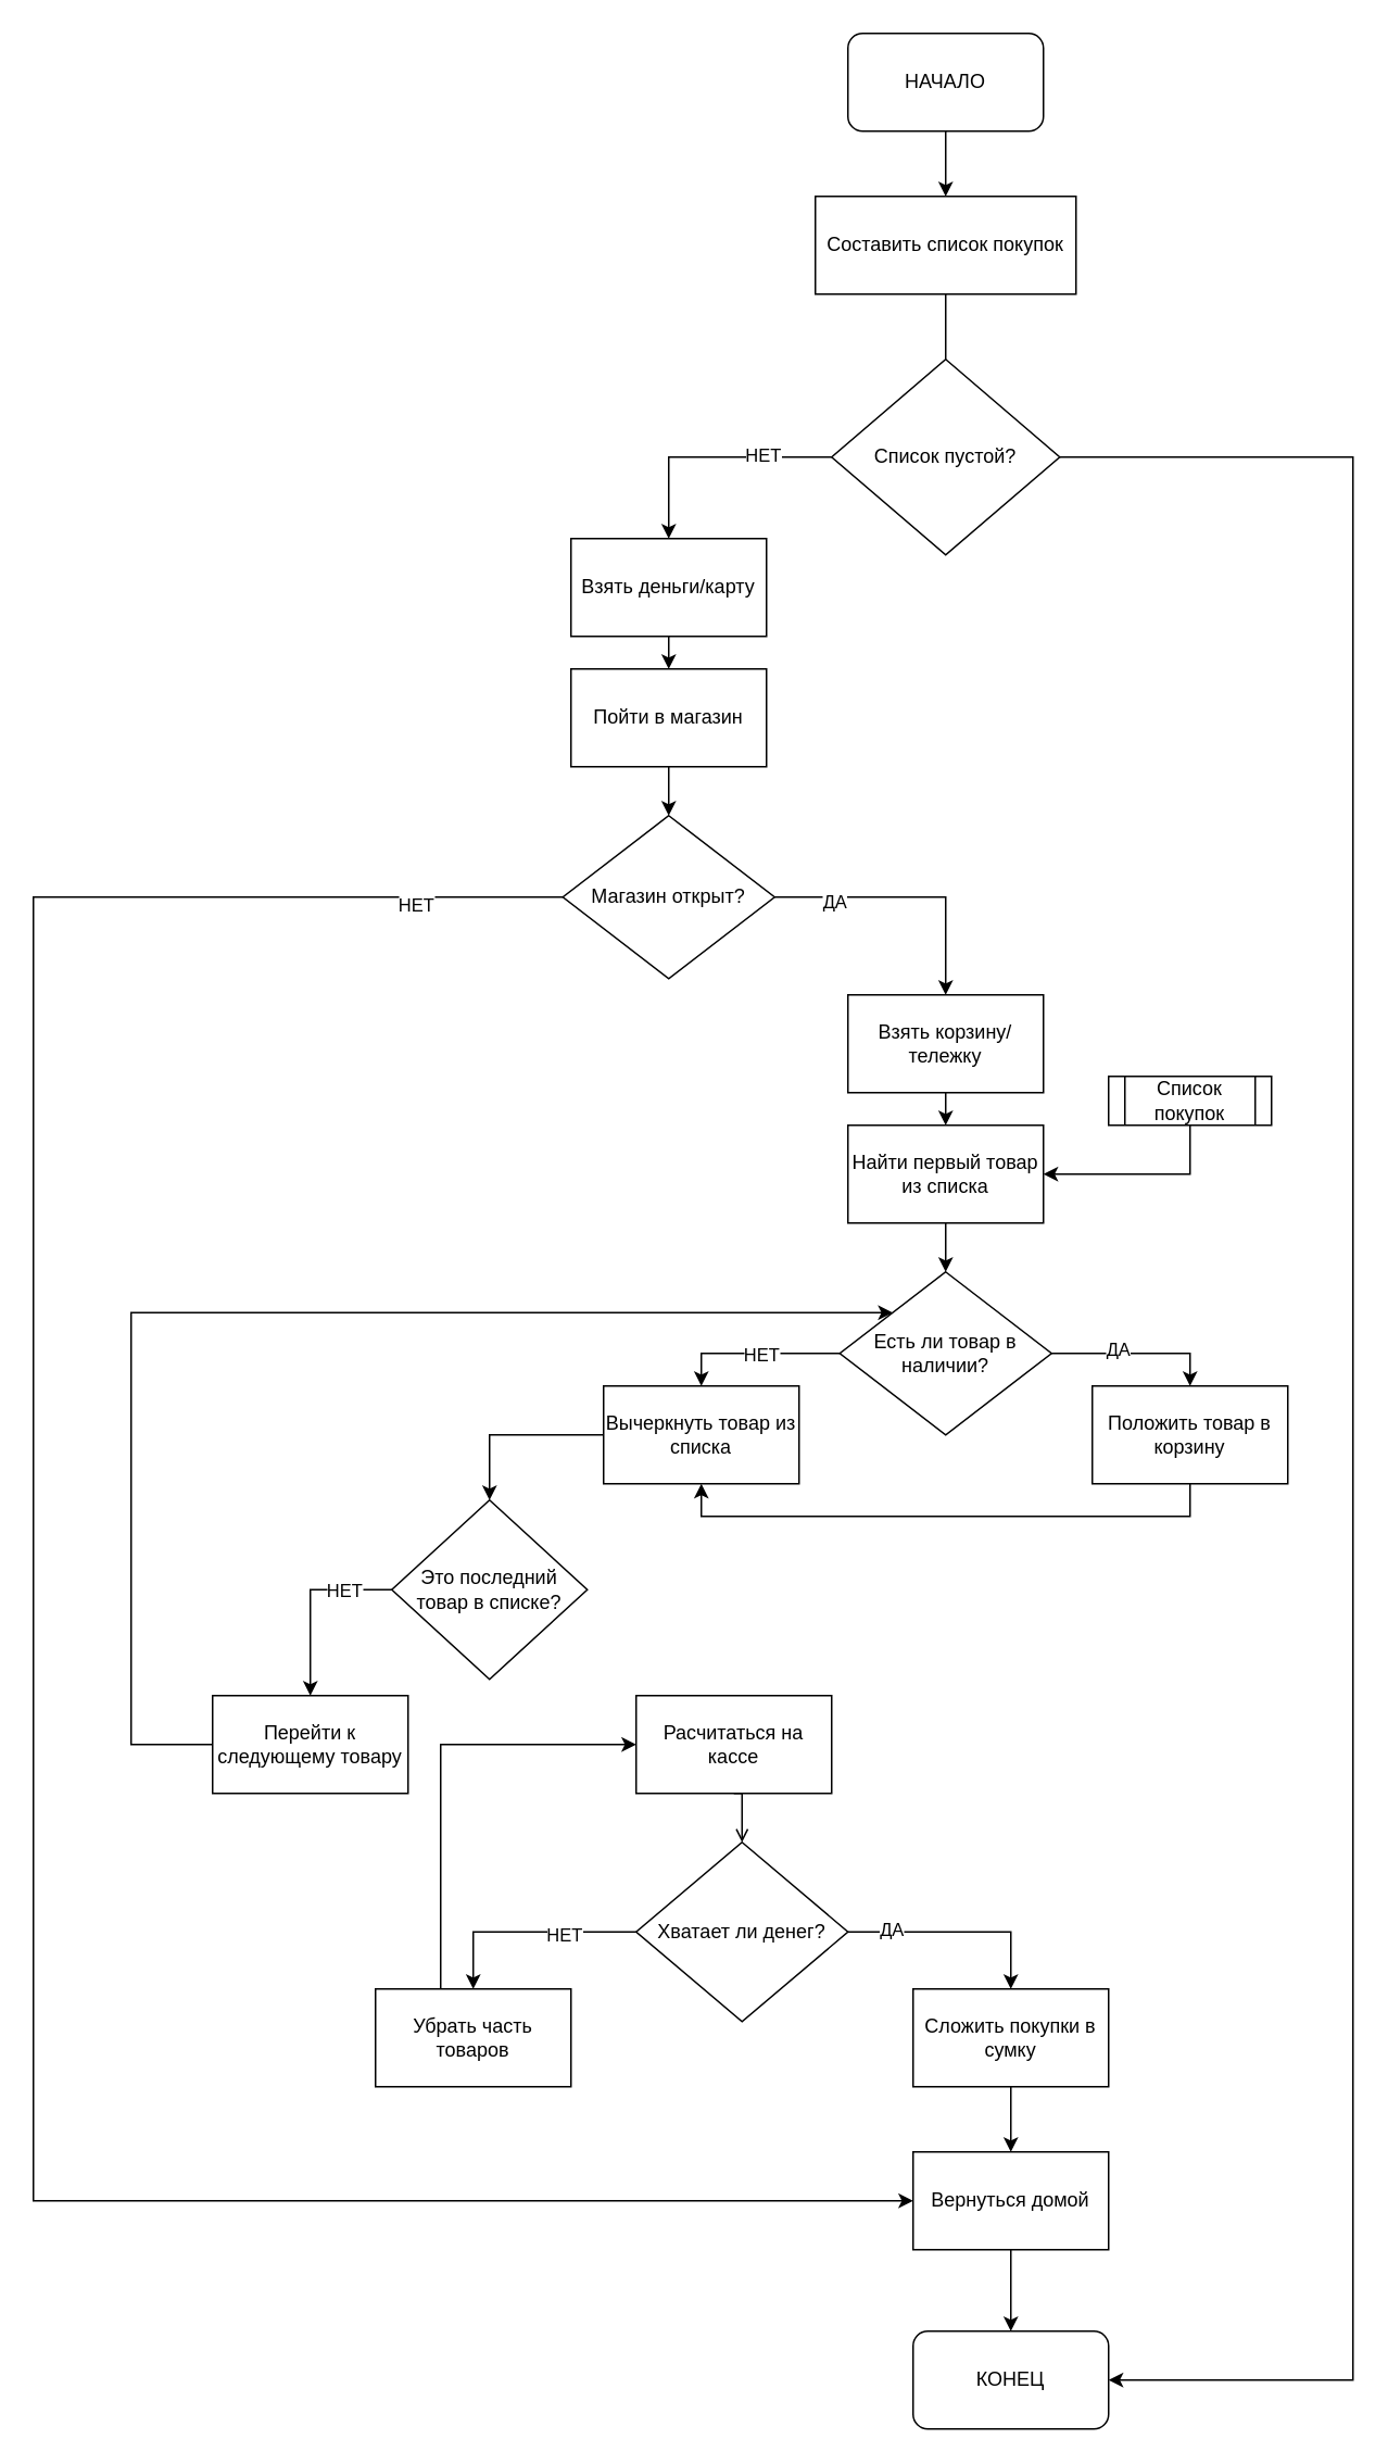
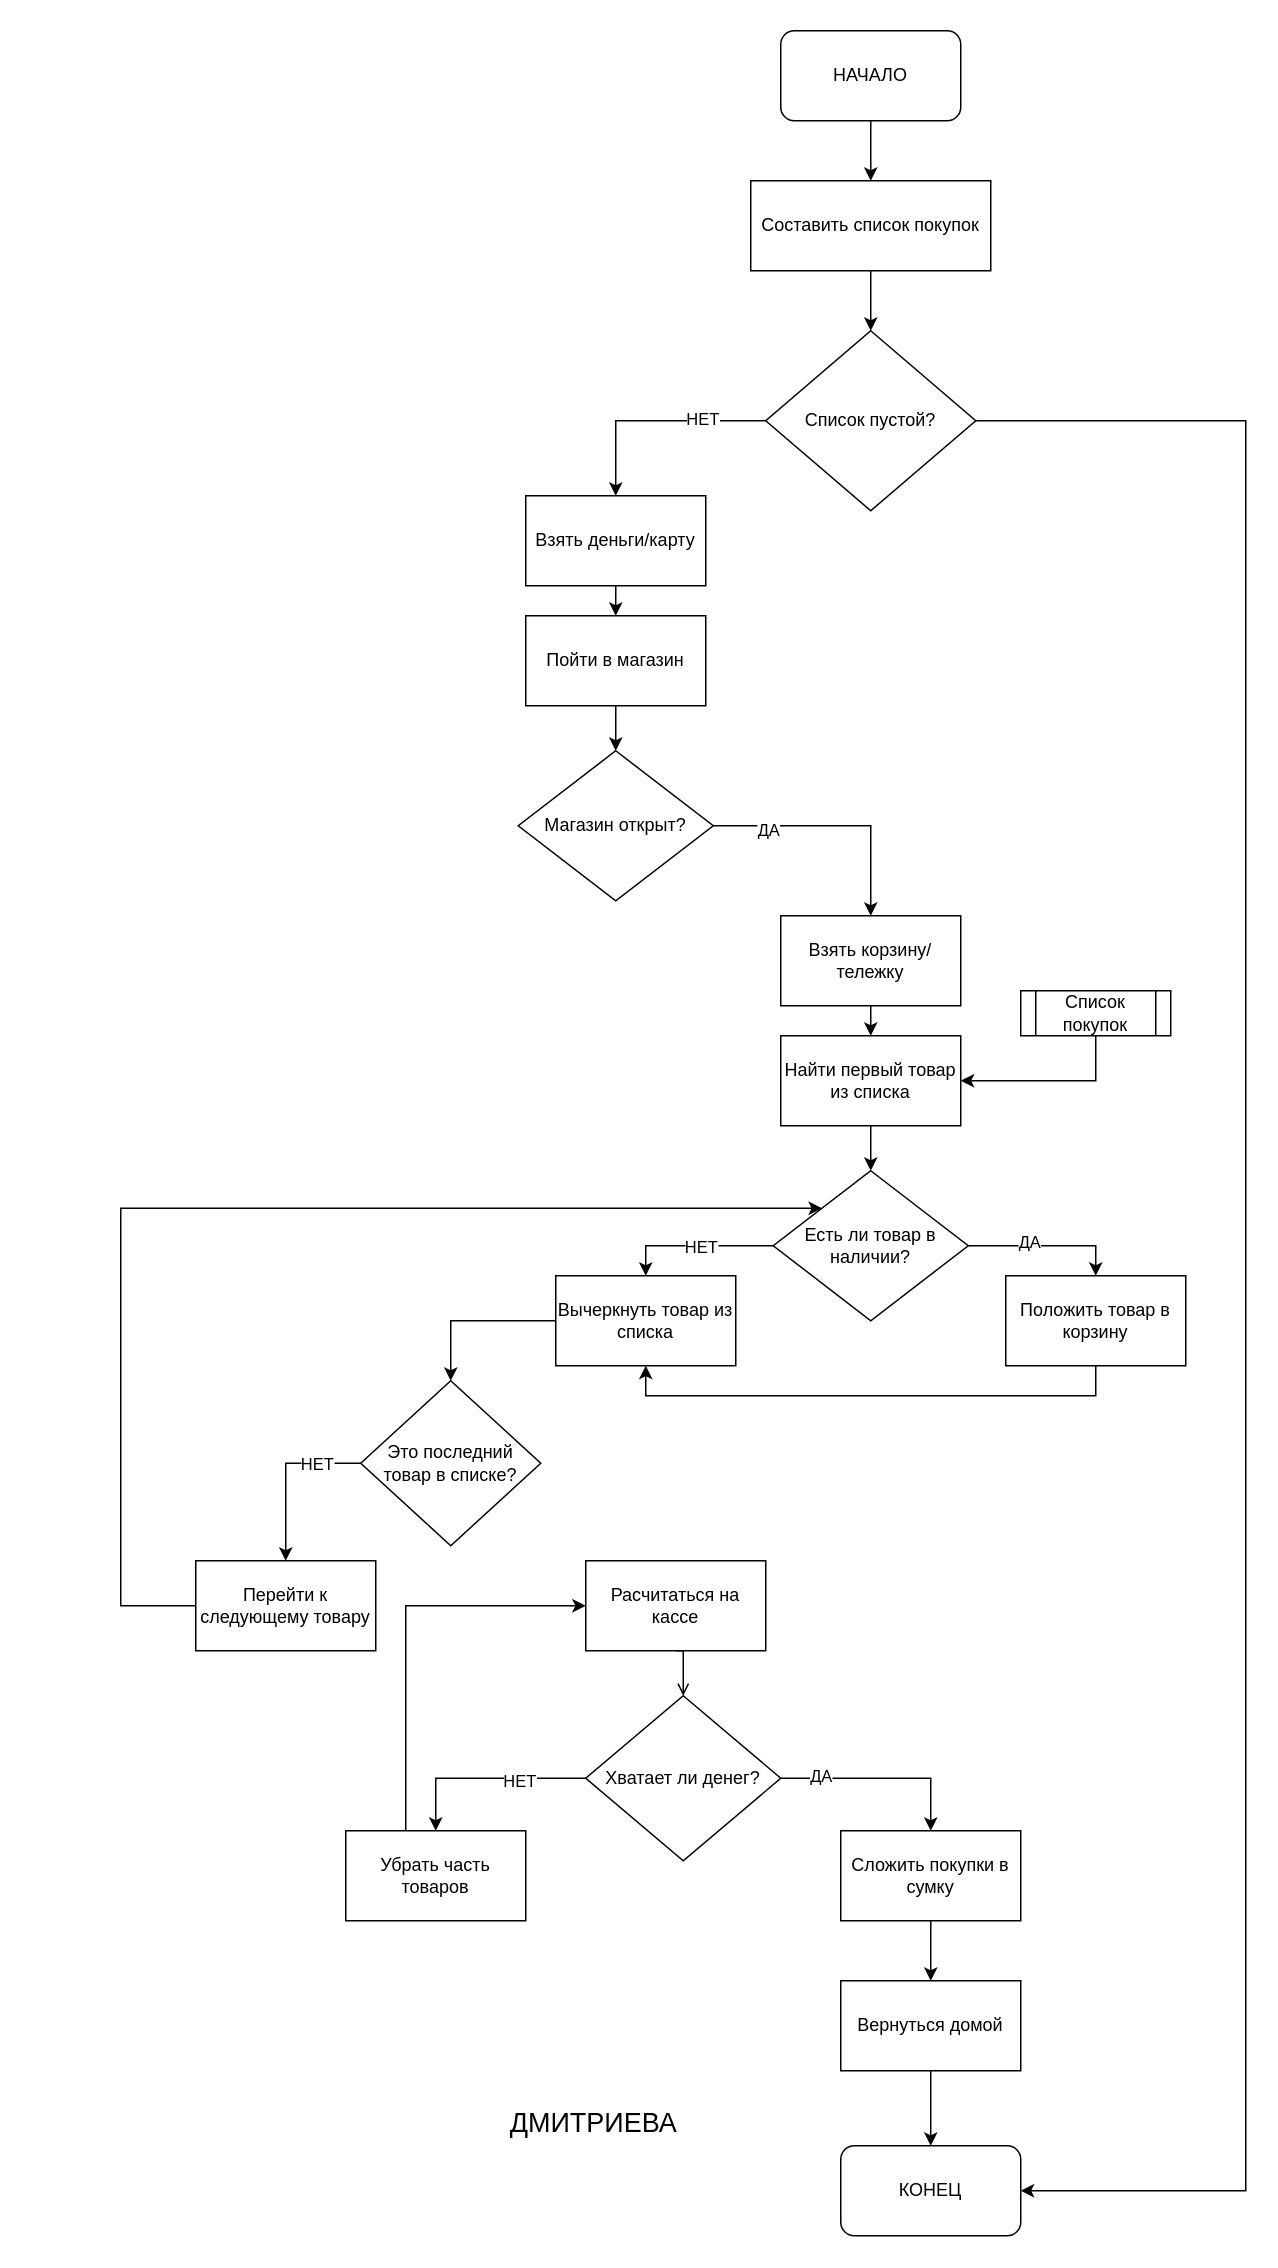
  <mxCell id="0" />
  <mxCell id="1" parent="0" />
  <mxCell id="2" style="edgeStyle=orthogonalEdgeStyle;rounded=0;orthogonalLoop=1;jettySize=auto;html=1;exitX=0.5;exitY=1;exitDx=0;exitDy=0;entryX=0.5;entryY=0;entryDx=0;entryDy=0;" edge="1" parent="1" source="3" target="5"><mxGeometry relative="1" as="geometry" /></mxCell>
  <mxCell id="3" value="НАЧАЛО" style="rounded=1;whiteSpace=wrap;html=1;" vertex="1" parent="1"><mxGeometry x="520" y="20" width="120" height="60" as="geometry" /></mxCell>
- <mxCell id="4" style="edgeStyle=orthogonalEdgeStyle;rounded=0;orthogonalLoop=1;jettySize=auto;html=1;exitX=0.5;exitY=1;exitDx=0;exitDy=0;entryX=0.5;entryY=0;entryDx=0;entryDy=0;endArrow=none;" edge="1" parent="1" source="5" target="9"><mxGeometry relative="1" as="geometry" /></mxCell>
+ <mxCell id="4" style="edgeStyle=orthogonalEdgeStyle;rounded=0;orthogonalLoop=1;jettySize=auto;html=1;exitX=0.5;exitY=1;exitDx=0;exitDy=0;entryX=0.5;entryY=0;entryDx=0;entryDy=0;" edge="1" parent="1" source="5" target="9"><mxGeometry relative="1" as="geometry" /></mxCell>
  <mxCell id="5" value="Составить список покупок" style="rounded=0;whiteSpace=wrap;html=1;" vertex="1" parent="1"><mxGeometry x="500" y="120" width="160" height="60" as="geometry" /></mxCell>
  <mxCell id="6" style="edgeStyle=orthogonalEdgeStyle;rounded=0;orthogonalLoop=1;jettySize=auto;html=1;entryX=0.5;entryY=0;entryDx=0;entryDy=0;" edge="1" parent="1" source="9" target="11"><mxGeometry relative="1" as="geometry" /></mxCell>
  <mxCell id="7" value="НЕТ" style="edgeLabel;html=1;align=center;verticalAlign=middle;resizable=0;points=[];" vertex="1" connectable="0" parent="6"><mxGeometry x="-0.432" y="-2" relative="1" as="geometry"><mxPoint as="offset" /></mxGeometry></mxCell>
  <mxCell id="8" style="edgeStyle=orthogonalEdgeStyle;rounded=0;orthogonalLoop=1;jettySize=auto;html=1;exitX=1;exitY=0.5;exitDx=0;exitDy=0;entryX=1;entryY=0.5;entryDx=0;entryDy=0;" edge="1" parent="1" source="9" target="52"><mxGeometry relative="1" as="geometry"><Array as="points"><mxPoint x="830" y="280" /><mxPoint x="830" y="1460" /></Array></mxGeometry></mxCell>
  <mxCell id="9" value="Список пустой?" style="rhombus;whiteSpace=wrap;html=1;" vertex="1" parent="1"><mxGeometry x="510" y="220" width="140" height="120" as="geometry" /></mxCell>
  <mxCell id="10" style="edgeStyle=orthogonalEdgeStyle;rounded=0;orthogonalLoop=1;jettySize=auto;html=1;exitX=0.5;exitY=1;exitDx=0;exitDy=0;entryX=0.5;entryY=0;entryDx=0;entryDy=0;" edge="1" parent="1" source="11" target="13"><mxGeometry relative="1" as="geometry" /></mxCell>
  <mxCell id="11" value="Взять деньги/карту" style="rounded=0;whiteSpace=wrap;html=1;" vertex="1" parent="1"><mxGeometry x="350" y="330" width="120" height="60" as="geometry" /></mxCell>
  <mxCell id="12" style="edgeStyle=orthogonalEdgeStyle;rounded=0;orthogonalLoop=1;jettySize=auto;html=1;exitX=0.5;exitY=1;exitDx=0;exitDy=0;entryX=0.5;entryY=0;entryDx=0;entryDy=0;" edge="1" parent="1" source="13" target="18"><mxGeometry relative="1" as="geometry" /></mxCell>
  <mxCell id="13" value="Пойти в магазин" style="rounded=0;whiteSpace=wrap;html=1;" vertex="1" parent="1"><mxGeometry x="350" y="410" width="120" height="60" as="geometry" /></mxCell>
  <mxCell id="14" style="edgeStyle=orthogonalEdgeStyle;rounded=0;orthogonalLoop=1;jettySize=auto;html=1;exitX=1;exitY=0.5;exitDx=0;exitDy=0;entryX=0.5;entryY=0;entryDx=0;entryDy=0;" edge="1" parent="1" source="18" target="20"><mxGeometry relative="1" as="geometry" /></mxCell>
  <mxCell id="15" value="ДА" style="edgeLabel;html=1;align=center;verticalAlign=middle;resizable=0;points=[];" vertex="1" connectable="0" parent="14"><mxGeometry x="-0.564" y="-2" relative="1" as="geometry"><mxPoint as="offset" /></mxGeometry></mxCell>
- <mxCell id="16" style="edgeStyle=orthogonalEdgeStyle;rounded=0;orthogonalLoop=1;jettySize=auto;html=1;exitX=0;exitY=0.5;exitDx=0;exitDy=0;entryX=0;entryY=0.5;entryDx=0;entryDy=0;" edge="1" parent="1" source="18" target="51"><mxGeometry relative="1" as="geometry"><Array as="points"><mxPoint x="20" y="550" /><mxPoint x="20" y="1350" /></Array></mxGeometry></mxCell>
- <mxCell id="17" value="НЕТ" style="edgeLabel;html=1;align=center;verticalAlign=middle;resizable=0;points=[];" vertex="1" connectable="0" parent="16"><mxGeometry x="-0.891" y="4" relative="1" as="geometry"><mxPoint as="offset" /></mxGeometry></mxCell>
  <mxCell id="18" value="Магазин открыт?" style="rhombus;whiteSpace=wrap;html=1;" vertex="1" parent="1"><mxGeometry x="345" y="500" width="130" height="100" as="geometry" /></mxCell>
  <mxCell id="19" style="edgeStyle=orthogonalEdgeStyle;rounded=0;orthogonalLoop=1;jettySize=auto;html=1;exitX=0.5;exitY=1;exitDx=0;exitDy=0;entryX=0.5;entryY=0;entryDx=0;entryDy=0;" edge="1" parent="1" source="20" target="22"><mxGeometry relative="1" as="geometry" /></mxCell>
  <mxCell id="20" value="Взять корзину/тележку" style="rounded=0;whiteSpace=wrap;html=1;" vertex="1" parent="1"><mxGeometry x="520" y="610" width="120" height="60" as="geometry" /></mxCell>
  <mxCell id="21" style="edgeStyle=orthogonalEdgeStyle;rounded=0;orthogonalLoop=1;jettySize=auto;html=1;exitX=0.5;exitY=1;exitDx=0;exitDy=0;entryX=0.5;entryY=0;entryDx=0;entryDy=0;" edge="1" parent="1" source="22" target="29"><mxGeometry relative="1" as="geometry" /></mxCell>
  <mxCell id="22" value="Найти первый товар из списка" style="rounded=0;whiteSpace=wrap;html=1;" vertex="1" parent="1"><mxGeometry x="520" y="690" width="120" height="60" as="geometry" /></mxCell>
  <mxCell id="23" style="edgeStyle=orthogonalEdgeStyle;rounded=0;orthogonalLoop=1;jettySize=auto;html=1;entryX=1;entryY=0.5;entryDx=0;entryDy=0;" edge="1" parent="1" source="24" target="22"><mxGeometry relative="1" as="geometry"><Array as="points"><mxPoint x="730" y="720" /></Array></mxGeometry></mxCell>
  <mxCell id="24" value="Список покупок" style="shape=process;whiteSpace=wrap;html=1;backgroundOutline=1;" vertex="1" parent="1"><mxGeometry x="680" y="660" width="100" height="30" as="geometry" /></mxCell>
  <mxCell id="25" style="edgeStyle=orthogonalEdgeStyle;rounded=0;orthogonalLoop=1;jettySize=auto;html=1;exitX=1;exitY=0.5;exitDx=0;exitDy=0;entryX=0.5;entryY=0;entryDx=0;entryDy=0;" edge="1" parent="1" source="29" target="31"><mxGeometry relative="1" as="geometry" /></mxCell>
  <mxCell id="26" value="ДА" style="edgeLabel;html=1;align=center;verticalAlign=middle;resizable=0;points=[];" vertex="1" connectable="0" parent="25"><mxGeometry x="-0.237" y="3" relative="1" as="geometry"><mxPoint as="offset" /></mxGeometry></mxCell>
  <mxCell id="27" style="edgeStyle=orthogonalEdgeStyle;rounded=0;orthogonalLoop=1;jettySize=auto;html=1;exitX=0;exitY=0.5;exitDx=0;exitDy=0;entryX=0.5;entryY=0;entryDx=0;entryDy=0;" edge="1" parent="1" source="29" target="33"><mxGeometry relative="1" as="geometry" /></mxCell>
  <mxCell id="28" value="НЕТ" style="edgeLabel;html=1;align=center;verticalAlign=middle;resizable=0;points=[];" vertex="1" connectable="0" parent="27"><mxGeometry x="-0.072" relative="1" as="geometry"><mxPoint as="offset" /></mxGeometry></mxCell>
  <mxCell id="29" value="Есть ли товар в наличии?" style="rhombus;whiteSpace=wrap;html=1;" vertex="1" parent="1"><mxGeometry x="515" y="780" width="130" height="100" as="geometry" /></mxCell>
  <mxCell id="30" style="edgeStyle=orthogonalEdgeStyle;rounded=0;orthogonalLoop=1;jettySize=auto;html=1;exitX=0.5;exitY=1;exitDx=0;exitDy=0;entryX=0.5;entryY=1;entryDx=0;entryDy=0;" edge="1" parent="1" source="31" target="33"><mxGeometry relative="1" as="geometry" /></mxCell>
  <mxCell id="31" value="Положить товар в корзину" style="rounded=0;whiteSpace=wrap;html=1;" vertex="1" parent="1"><mxGeometry x="670" y="850" width="120" height="60" as="geometry" /></mxCell>
  <mxCell id="32" style="edgeStyle=orthogonalEdgeStyle;rounded=0;orthogonalLoop=1;jettySize=auto;html=1;entryX=0.5;entryY=0;entryDx=0;entryDy=0;" edge="1" parent="1" source="33" target="36"><mxGeometry relative="1" as="geometry" /></mxCell>
  <mxCell id="33" value="Вычеркнуть товар из списка" style="rounded=0;whiteSpace=wrap;html=1;" vertex="1" parent="1"><mxGeometry x="370" y="850" width="120" height="60" as="geometry" /></mxCell>
  <mxCell id="34" style="edgeStyle=orthogonalEdgeStyle;rounded=0;orthogonalLoop=1;jettySize=auto;html=1;exitX=0;exitY=0.5;exitDx=0;exitDy=0;entryX=0.5;entryY=0;entryDx=0;entryDy=0;" edge="1" parent="1" source="36" target="38"><mxGeometry relative="1" as="geometry" /></mxCell>
  <mxCell id="35" value="НЕТ" style="edgeLabel;html=1;align=center;verticalAlign=middle;resizable=0;points=[];" vertex="1" connectable="0" parent="34"><mxGeometry x="-0.476" relative="1" as="geometry"><mxPoint as="offset" /></mxGeometry></mxCell>
  <mxCell id="36" value="Это последний товар в списке?" style="rhombus;whiteSpace=wrap;html=1;" vertex="1" parent="1"><mxGeometry x="240" y="920" width="120" height="110" as="geometry" /></mxCell>
  <mxCell id="37" style="edgeStyle=orthogonalEdgeStyle;rounded=0;orthogonalLoop=1;jettySize=auto;html=1;entryX=0;entryY=0;entryDx=0;entryDy=0;" edge="1" parent="1" source="38" target="29"><mxGeometry relative="1" as="geometry"><Array as="points"><mxPoint x="80" y="1070" /><mxPoint x="80" y="805" /></Array></mxGeometry></mxCell>
  <mxCell id="38" value="Перейти к следующему товару" style="rounded=0;whiteSpace=wrap;html=1;" vertex="1" parent="1"><mxGeometry x="130" y="1040" width="120" height="60" as="geometry" /></mxCell>
  <mxCell id="39" style="edgeStyle=orthogonalEdgeStyle;rounded=0;orthogonalLoop=1;jettySize=auto;html=1;exitX=0.5;exitY=1;exitDx=0;exitDy=0;entryX=0.5;entryY=0;entryDx=0;entryDy=0;endArrow=open;" edge="1" parent="1" source="40" target="45"><mxGeometry relative="1" as="geometry" /></mxCell>
  <mxCell id="40" value="Расчитаться на кассе" style="rounded=0;whiteSpace=wrap;html=1;" vertex="1" parent="1"><mxGeometry x="390" y="1040" width="120" height="60" as="geometry" /></mxCell>
  <mxCell id="41" style="edgeStyle=orthogonalEdgeStyle;rounded=0;orthogonalLoop=1;jettySize=auto;html=1;exitX=0;exitY=0.5;exitDx=0;exitDy=0;entryX=0.5;entryY=0;entryDx=0;entryDy=0;" edge="1" parent="1" source="45" target="47"><mxGeometry relative="1" as="geometry" /></mxCell>
  <mxCell id="42" value="НЕТ" style="edgeLabel;html=1;align=center;verticalAlign=middle;resizable=0;points=[];" vertex="1" connectable="0" parent="41"><mxGeometry x="-0.336" y="1" relative="1" as="geometry"><mxPoint as="offset" /></mxGeometry></mxCell>
  <mxCell id="43" style="edgeStyle=orthogonalEdgeStyle;rounded=0;orthogonalLoop=1;jettySize=auto;html=1;exitX=1;exitY=0.5;exitDx=0;exitDy=0;entryX=0.5;entryY=0;entryDx=0;entryDy=0;" edge="1" parent="1" source="45" target="49"><mxGeometry relative="1" as="geometry" /></mxCell>
  <mxCell id="44" value="ДА" style="edgeLabel;html=1;align=center;verticalAlign=middle;resizable=0;points=[];" vertex="1" connectable="0" parent="43"><mxGeometry x="-0.61" y="2" relative="1" as="geometry"><mxPoint as="offset" /></mxGeometry></mxCell>
  <mxCell id="45" value="Хватает ли денег?" style="rhombus;whiteSpace=wrap;html=1;" vertex="1" parent="1"><mxGeometry x="390" y="1130" width="130" height="110" as="geometry" /></mxCell>
  <mxCell id="46" style="edgeStyle=orthogonalEdgeStyle;rounded=0;orthogonalLoop=1;jettySize=auto;html=1;exitX=0.25;exitY=0;exitDx=0;exitDy=0;entryX=0;entryY=0.5;entryDx=0;entryDy=0;" edge="1" parent="1" source="47" target="40"><mxGeometry relative="1" as="geometry"><Array as="points"><mxPoint x="270" y="1220" /><mxPoint x="270" y="1070" /></Array></mxGeometry></mxCell>
  <mxCell id="47" value="Убрать часть товаров" style="rounded=0;whiteSpace=wrap;html=1;" vertex="1" parent="1"><mxGeometry x="230" y="1220" width="120" height="60" as="geometry" /></mxCell>
  <mxCell id="48" style="edgeStyle=orthogonalEdgeStyle;rounded=0;orthogonalLoop=1;jettySize=auto;html=1;exitX=0.5;exitY=1;exitDx=0;exitDy=0;entryX=0.5;entryY=0;entryDx=0;entryDy=0;" edge="1" parent="1" source="49" target="51"><mxGeometry relative="1" as="geometry" /></mxCell>
  <mxCell id="49" value="Сложить покупки в сумку" style="rounded=0;whiteSpace=wrap;html=1;" vertex="1" parent="1"><mxGeometry x="560" y="1220" width="120" height="60" as="geometry" /></mxCell>
  <mxCell id="50" style="edgeStyle=orthogonalEdgeStyle;rounded=0;orthogonalLoop=1;jettySize=auto;html=1;exitX=0.5;exitY=1;exitDx=0;exitDy=0;entryX=0.5;entryY=0;entryDx=0;entryDy=0;" edge="1" parent="1" source="51" target="52"><mxGeometry relative="1" as="geometry" /></mxCell>
  <mxCell id="51" value="Вернуться домой" style="rounded=0;whiteSpace=wrap;html=1;" vertex="1" parent="1"><mxGeometry x="560" y="1320" width="120" height="60" as="geometry" /></mxCell>
  <mxCell id="52" value="КОНЕЦ" style="rounded=1;whiteSpace=wrap;html=1;" vertex="1" parent="1"><mxGeometry x="560" y="1430" width="120" height="60" as="geometry" /></mxCell>
+ <mxCell id="53" value="&lt;font style=&quot;font-size: 18px;&quot;&gt;ДМИТРИЕВА&lt;/font&gt;" style="text;html=1;align=center;verticalAlign=middle;resizable=0;points=[];autosize=1;strokeColor=none;fillColor=none;" vertex="1" parent="1"><mxGeometry x="330" y="1395" width="130" height="40" as="geometry" /></mxCell>
